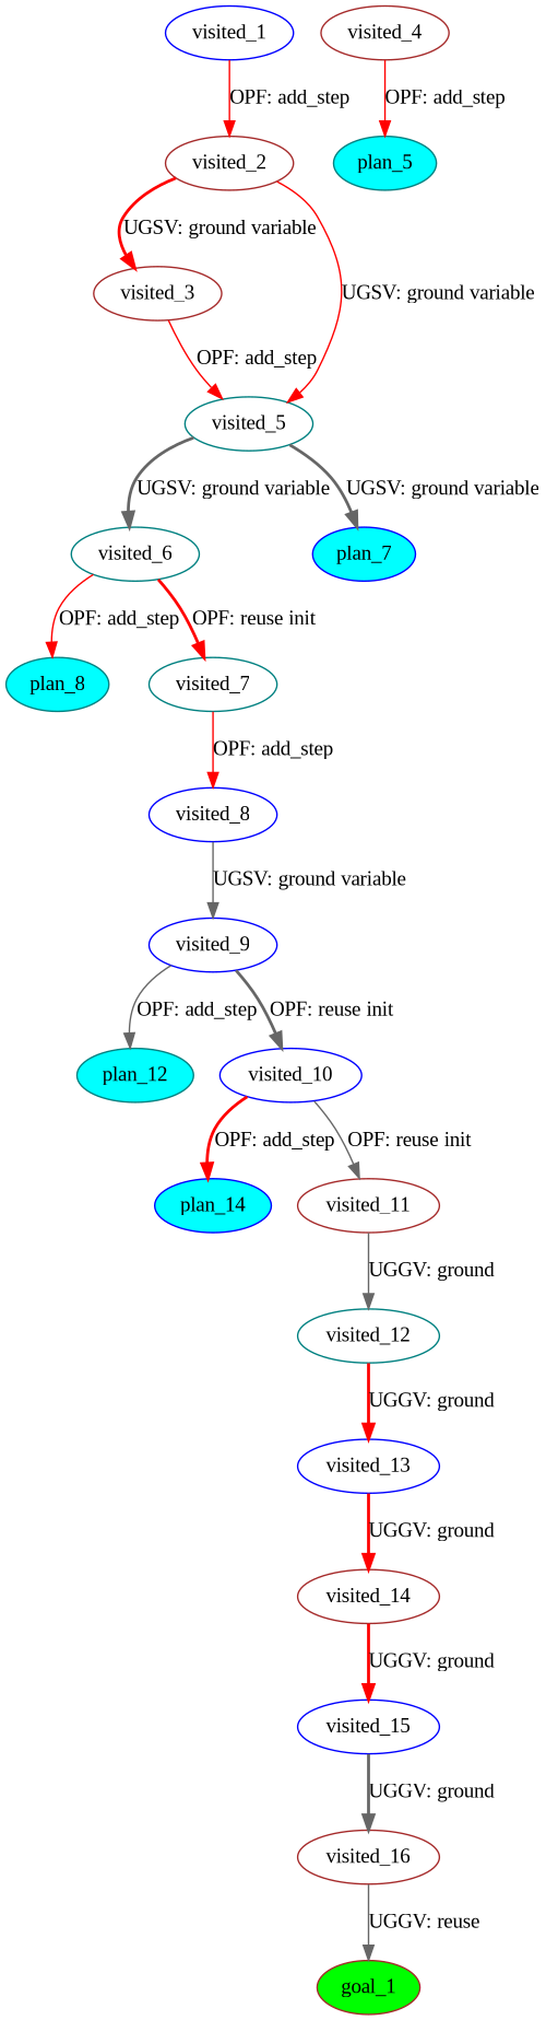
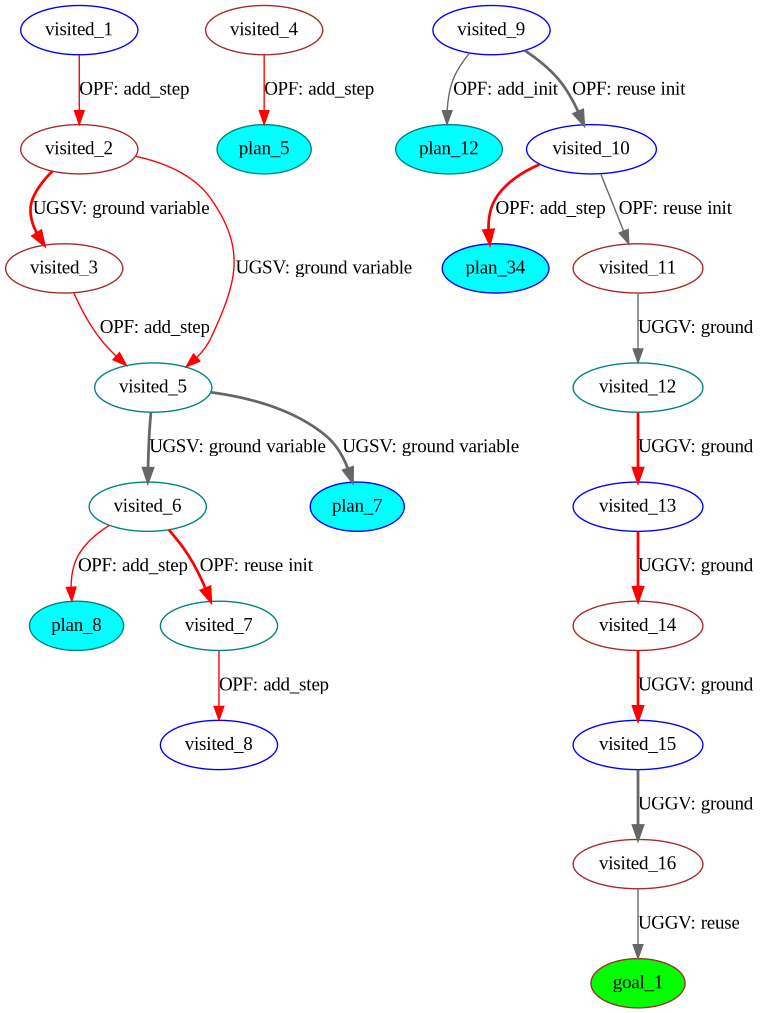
  digraph {
    fontname="Liberation Serif"
    node [color=blue fillcolor=white fontname="Liberation Serif" style=filled]
    edge [color=red fontname="Liberation Serif" style=solid]
    n1 [label=visited_1]
    n2 [color=brown label=visited_2]
    n3 [color=brown label=visited_3]
    n4 [color=teal label=visited_5]
    n5 [color=brown label=visited_4]
    n6 [color=teal fillcolor=cyan label=plan_5]
    n7 [color=teal label=visited_6]
    n8 [fillcolor=cyan label=plan_7]
    n9 [color=teal fillcolor=cyan label=plan_8]
    n10 [color=teal label=visited_7]
    n11 [label=visited_8]
    n12 [label=visited_9]
    n13 [color=teal fillcolor=cyan label=plan_12]
    n14 [label=visited_10]
-   n15 [fillcolor=cyan label=plan_14]
+   n15 [fillcolor=cyan label=plan_34]
    n16 [color=brown label=visited_11]
    n17 [color=teal label=visited_12]
    n18 [label=visited_13]
    n19 [color=brown label=visited_14]
    n20 [label=visited_15]
    n21 [color=brown label=visited_16]
    n22 [color=brown fillcolor=green label=goal_1]
    n1 -> n2 [label="OPF: add_step"]
    n2 -> n3 [label="UGSV: ground variable" style=bold]
    n2 -> n4 [label="UGSV: ground variable"]
    n3 -> n4 [label="OPF: add_step"]
    n4 -> n7 [color=gray40 label="UGSV: ground variable" style=bold]
    n4 -> n8 [color=gray40 label="UGSV: ground variable" style=bold]
    n5 -> n6 [label="OPF: add_step"]
    n7 -> n9 [label="OPF: add_step"]
    n7 -> n10 [label="OPF: reuse init" style=bold]
    n10 -> n11 [label="OPF: add_step"]
-   n11 -> n12 [color=gray40 label="UGSV: ground variable"]
-   n12 -> n13 [color=gray40 label="OPF: add_step"]
+   n12 -> n13 [color=gray40 label="OPF: add_init"]
    n12 -> n14 [color=gray40 label="OPF: reuse init" style=bold]
    n14 -> n15 [label="OPF: add_step" style=bold]
    n14 -> n16 [color=gray40 label="OPF: reuse init"]
    n16 -> n17 [color=gray40 label="UGGV: ground"]
    n17 -> n18 [label="UGGV: ground" style=bold]
    n18 -> n19 [label="UGGV: ground" style=bold]
    n19 -> n20 [label="UGGV: ground" style=bold]
    n20 -> n21 [color=gray40 label="UGGV: ground" style=bold]
    n21 -> n22 [color=gray40 label="UGGV: reuse"]
  }
